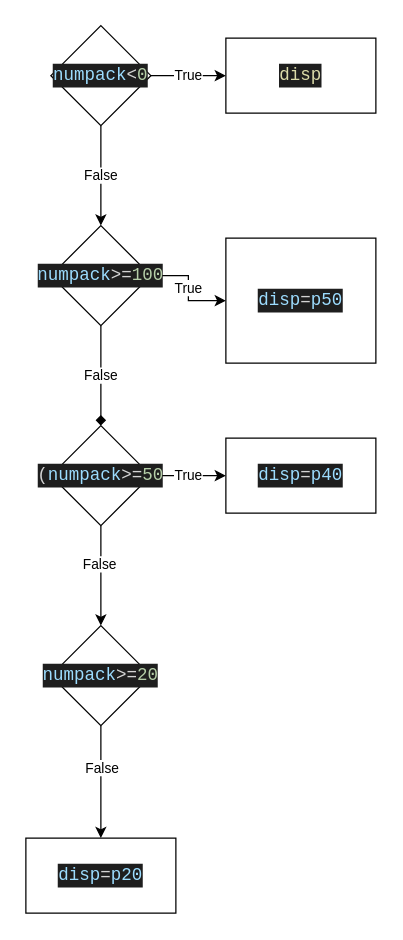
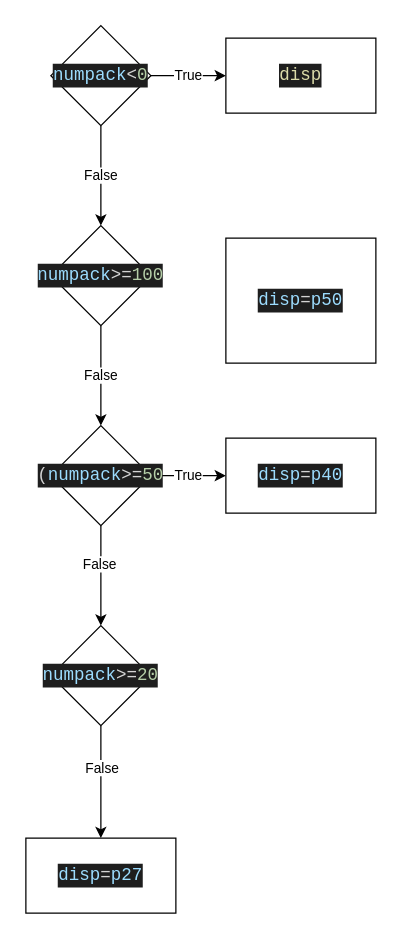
  <mxCell id="0" />
  <mxCell id="1" parent="0" />
  <mxCell id="2" value="True" style="edgeStyle=orthogonalEdgeStyle;rounded=0;orthogonalLoop=1;jettySize=auto;html=1;" edge="1" parent="1" source="4" target="5"><mxGeometry relative="1" as="geometry" /></mxCell>
  <mxCell id="3" value="False" style="edgeStyle=orthogonalEdgeStyle;rounded=0;orthogonalLoop=1;jettySize=auto;html=1;" edge="1" parent="1" source="4" target="8"><mxGeometry relative="1" as="geometry" /></mxCell>
  <mxCell id="4" value="&lt;div style=&quot;color: rgb(212 , 212 , 212) ; background-color: rgb(30 , 30 , 30) ; font-family: &amp;#34;consolas&amp;#34; , &amp;#34;courier new&amp;#34; , monospace ; font-size: 14px ; line-height: 19px&quot;&gt;&lt;span style=&quot;color: #9cdcfe&quot;&gt;numpack&lt;/span&gt;&amp;lt;&lt;span style=&quot;color: #b5cea8&quot;&gt;0&lt;/span&gt;&lt;/div&gt;" style="rhombus;whiteSpace=wrap;html=1;" vertex="1" parent="1"><mxGeometry x="40" y="20" width="80" height="80" as="geometry" /></mxCell>
  <mxCell id="5" value="&lt;div style=&quot;color: rgb(212 , 212 , 212) ; background-color: rgb(30 , 30 , 30) ; font-family: &amp;#34;consolas&amp;#34; , &amp;#34;courier new&amp;#34; , monospace ; font-size: 14px ; line-height: 19px&quot;&gt;&lt;span style=&quot;color: #dcdcaa&quot;&gt;disp&lt;/span&gt;&lt;/div&gt;" style="whiteSpace=wrap;html=1;" vertex="1" parent="1"><mxGeometry x="180" y="30" width="120" height="60" as="geometry" /></mxCell>
- <mxCell id="6" value="True" style="edgeStyle=orthogonalEdgeStyle;rounded=0;orthogonalLoop=1;jettySize=auto;html=1;" edge="1" parent="1" source="8" target="9"><mxGeometry relative="1" as="geometry" /></mxCell>
- <mxCell id="7" value="False" style="edgeStyle=orthogonalEdgeStyle;rounded=0;orthogonalLoop=1;jettySize=auto;html=1;endArrow=diamond;" edge="1" parent="1" source="8" target="13"><mxGeometry relative="1" as="geometry" /></mxCell>
+ <mxCell id="7" value="False" style="edgeStyle=orthogonalEdgeStyle;rounded=0;orthogonalLoop=1;jettySize=auto;html=1;" edge="1" parent="1" source="8" target="13"><mxGeometry relative="1" as="geometry" /></mxCell>
  <mxCell id="8" value="&lt;div style=&quot;color: rgb(212 , 212 , 212) ; background-color: rgb(30 , 30 , 30) ; font-family: &amp;#34;consolas&amp;#34; , &amp;#34;courier new&amp;#34; , monospace ; font-size: 14px ; line-height: 19px&quot;&gt;&lt;span style=&quot;color: #9cdcfe&quot;&gt;numpack&lt;/span&gt;&amp;gt;=&lt;span style=&quot;color: #b5cea8&quot;&gt;100&lt;/span&gt;&lt;/div&gt;" style="rhombus;whiteSpace=wrap;html=1;" vertex="1" parent="1"><mxGeometry x="40" y="180" width="80" height="80" as="geometry" /></mxCell>
  <mxCell id="9" value="&lt;div style=&quot;color: rgb(212 , 212 , 212) ; background-color: rgb(30 , 30 , 30) ; font-family: &amp;#34;consolas&amp;#34; , &amp;#34;courier new&amp;#34; , monospace ; font-size: 14px ; line-height: 19px&quot;&gt;&lt;span style=&quot;color: #9cdcfe&quot;&gt;disp&lt;/span&gt;=&lt;span style=&quot;color: #9cdcfe&quot;&gt;p50&lt;/span&gt;&lt;/div&gt;" style="whiteSpace=wrap;html=1;" vertex="1" parent="1"><mxGeometry x="180" y="190" width="120" height="100" as="geometry" /></mxCell>
  <mxCell id="10" value="True" style="edgeStyle=orthogonalEdgeStyle;rounded=0;orthogonalLoop=1;jettySize=auto;html=1;" edge="1" parent="1" source="13" target="14"><mxGeometry relative="1" as="geometry"><Array as="points"><mxPoint x="150" y="380" /><mxPoint x="150" y="380" /></Array></mxGeometry></mxCell>
  <mxCell id="11" value="" style="edgeStyle=orthogonalEdgeStyle;rounded=0;orthogonalLoop=1;jettySize=auto;html=1;" edge="1" parent="1" source="13" target="17"><mxGeometry relative="1" as="geometry" /></mxCell>
  <mxCell id="12" value="False" style="edgeLabel;html=1;align=center;verticalAlign=middle;resizable=0;points=[];" vertex="1" connectable="0" parent="11"><mxGeometry x="-0.255" y="-2" relative="1" as="geometry"><mxPoint as="offset" /></mxGeometry></mxCell>
  <mxCell id="13" value="&lt;div style=&quot;color: rgb(212 , 212 , 212) ; background-color: rgb(30 , 30 , 30) ; font-family: &amp;#34;consolas&amp;#34; , &amp;#34;courier new&amp;#34; , monospace ; font-size: 14px ; line-height: 19px&quot;&gt;(&lt;span style=&quot;color: #9cdcfe&quot;&gt;numpack&lt;/span&gt;&amp;gt;=&lt;span style=&quot;color: #b5cea8&quot;&gt;50&lt;/span&gt;&lt;/div&gt;" style="rhombus;whiteSpace=wrap;html=1;" vertex="1" parent="1"><mxGeometry x="40" y="340" width="80" height="80" as="geometry" /></mxCell>
  <mxCell id="14" value="&#10;&#10;&lt;div style=&quot;color: rgb(212, 212, 212); background-color: rgb(30, 30, 30); font-family: consolas, &amp;quot;courier new&amp;quot;, monospace; font-weight: normal; font-size: 14px; line-height: 19px;&quot;&gt;&lt;div&gt;&lt;span style=&quot;color: #9cdcfe&quot;&gt;disp&lt;/span&gt;&lt;span style=&quot;color: #d4d4d4&quot;&gt;=&lt;/span&gt;&lt;span style=&quot;color: #9cdcfe&quot;&gt;p40&lt;/span&gt;&lt;/div&gt;&lt;/div&gt;&#10;&#10;" style="whiteSpace=wrap;html=1;" vertex="1" parent="1"><mxGeometry x="180" y="350" width="120" height="60" as="geometry" /></mxCell>
  <mxCell id="15" value="" style="edgeStyle=orthogonalEdgeStyle;rounded=0;orthogonalLoop=1;jettySize=auto;html=1;" edge="1" parent="1" source="17" target="18"><mxGeometry relative="1" as="geometry" /></mxCell>
  <mxCell id="16" value="False" style="edgeLabel;html=1;align=center;verticalAlign=middle;resizable=0;points=[];" vertex="1" connectable="0" parent="15"><mxGeometry x="-0.267" relative="1" as="geometry"><mxPoint as="offset" /></mxGeometry></mxCell>
  <mxCell id="17" value="&lt;div style=&quot;color: rgb(212 , 212 , 212) ; background-color: rgb(30 , 30 , 30) ; font-family: &amp;#34;consolas&amp;#34; , &amp;#34;courier new&amp;#34; , monospace ; font-size: 14px ; line-height: 19px&quot;&gt;&lt;span style=&quot;color: #9cdcfe&quot;&gt;numpack&lt;/span&gt;&amp;gt;=&lt;span style=&quot;color: #b5cea8&quot;&gt;20&lt;/span&gt;&lt;/div&gt;" style="rhombus;whiteSpace=wrap;html=1;" vertex="1" parent="1"><mxGeometry x="40" y="500" width="80" height="80" as="geometry" /></mxCell>
- <mxCell id="18" value="&#10;&#10;&lt;div style=&quot;color: rgb(212, 212, 212); background-color: rgb(30, 30, 30); font-family: consolas, &amp;quot;courier new&amp;quot;, monospace; font-weight: normal; font-size: 14px; line-height: 19px;&quot;&gt;&lt;div&gt;&lt;span style=&quot;color: #9cdcfe&quot;&gt;disp&lt;/span&gt;&lt;span style=&quot;color: #d4d4d4&quot;&gt;=&lt;/span&gt;&lt;span style=&quot;color: #9cdcfe&quot;&gt;p20&lt;/span&gt;&lt;/div&gt;&lt;/div&gt;&#10;&#10;" style="whiteSpace=wrap;html=1;" vertex="1" parent="1"><mxGeometry x="20" y="670" width="120" height="60" as="geometry" /></mxCell>
+ <mxCell id="18" value="&#10;&#10;&lt;div style=&quot;color: rgb(212, 212, 212); background-color: rgb(30, 30, 30); font-family: consolas, &amp;quot;courier new&amp;quot;, monospace; font-weight: normal; font-size: 14px; line-height: 19px;&quot;&gt;&lt;div&gt;&lt;span style=&quot;color: #9cdcfe&quot;&gt;disp&lt;/span&gt;&lt;span style=&quot;color: #d4d4d4&quot;&gt;=&lt;/span&gt;&lt;span style=&quot;color: #9cdcfe&quot;&gt;p27&lt;/span&gt;&lt;/div&gt;&lt;/div&gt;&#10;&#10;" style="whiteSpace=wrap;html=1;" vertex="1" parent="1"><mxGeometry x="20" y="670" width="120" height="60" as="geometry" /></mxCell>
